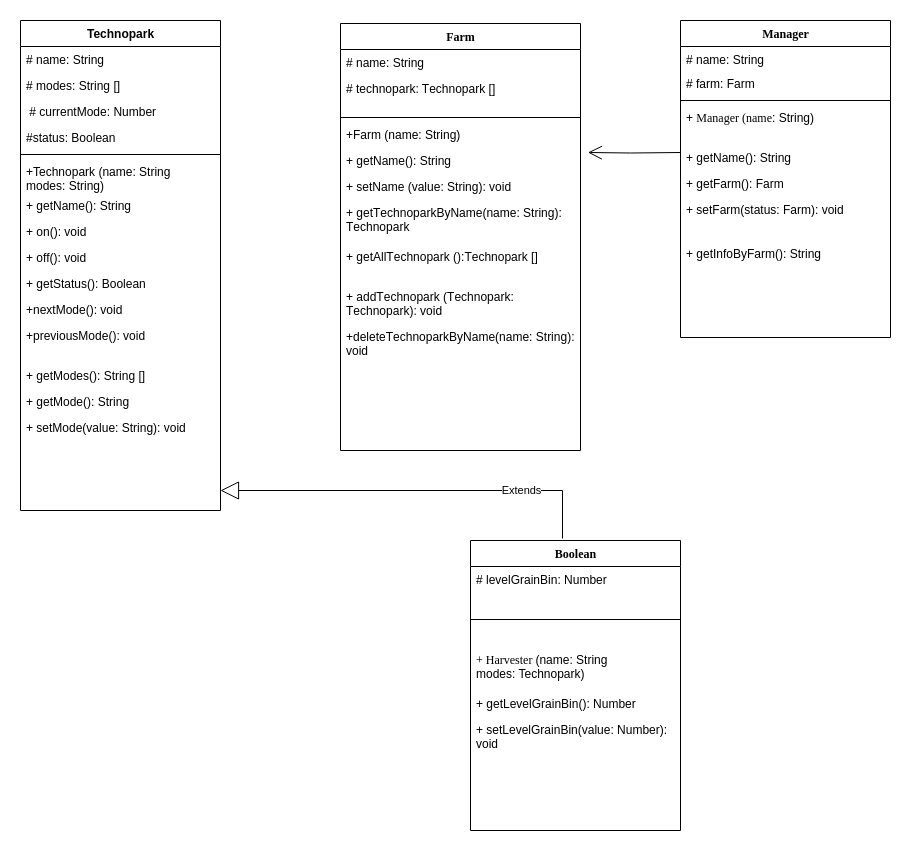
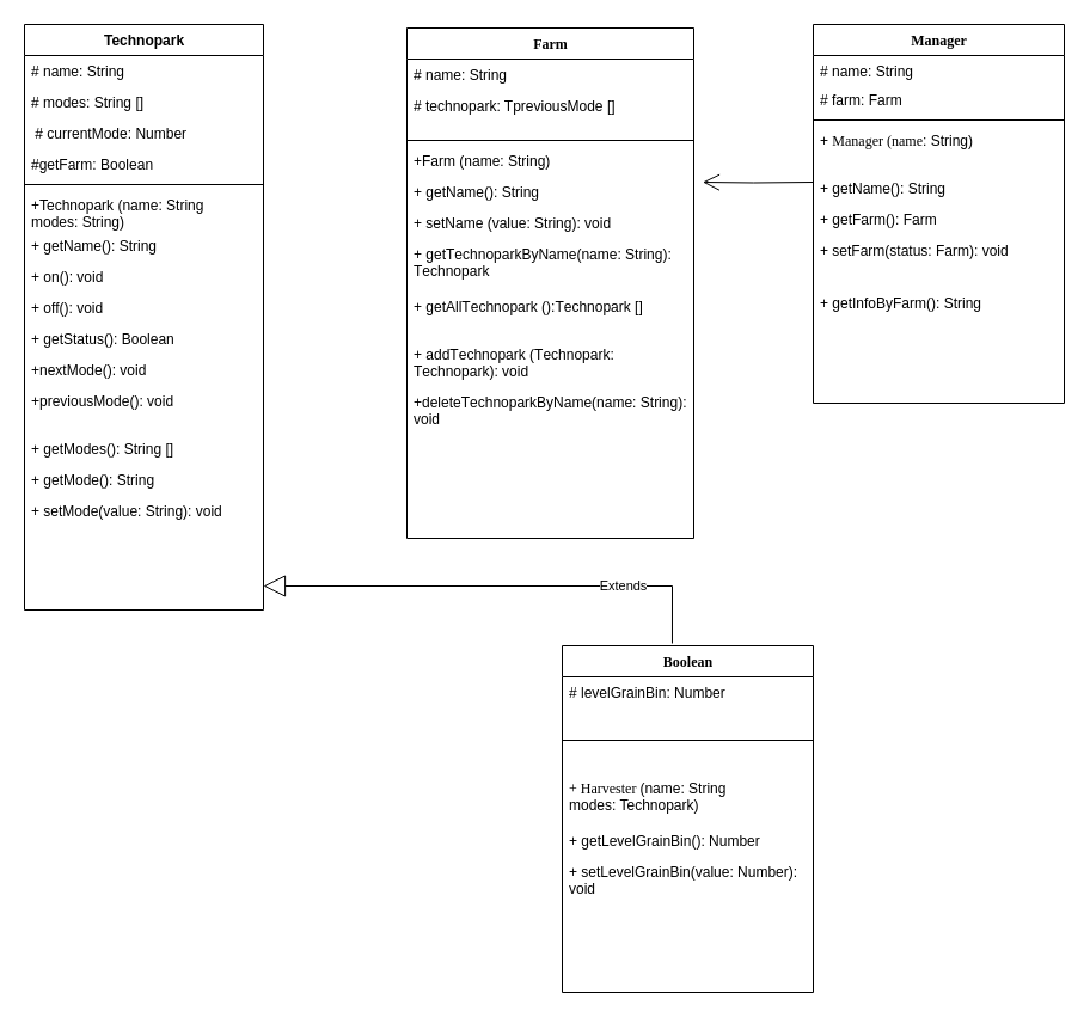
  <mxCell id="0" />
  <mxCell id="1" parent="0" />
  <mxCell id="2" value="&lt;div style=&quot;text-align: left&quot;&gt;&lt;font face=&quot;helvetica&quot;&gt;Technopark&lt;/font&gt;&lt;br&gt;&lt;/div&gt;" style="swimlane;html=1;fontStyle=1;align=center;verticalAlign=top;childLayout=stackLayout;horizontal=1;startSize=26;horizontalStack=0;resizeParent=1;resizeLast=0;collapsible=1;marginBottom=0;swimlaneFillColor=#ffffff;rounded=0;shadow=0;comic=0;labelBackgroundColor=none;strokeWidth=1;fillColor=none;fontFamily=Verdana;fontSize=12" parent="1" vertex="1"><mxGeometry x="20" y="20" width="200" height="490" as="geometry" /></mxCell>
  <mxCell id="3" value="# name: String" style="text;html=1;strokeColor=none;fillColor=none;align=left;verticalAlign=top;spacingLeft=4;spacingRight=4;whiteSpace=wrap;overflow=hidden;rotatable=0;points=[[0,0.5],[1,0.5]];portConstraint=eastwest;" parent="2" vertex="1"><mxGeometry y="26" width="200" height="26" as="geometry" /></mxCell>
  <mxCell id="4" value="# modes: String []" style="text;html=1;strokeColor=none;fillColor=none;align=left;verticalAlign=top;spacingLeft=4;spacingRight=4;whiteSpace=wrap;overflow=hidden;rotatable=0;points=[[0,0.5],[1,0.5]];portConstraint=eastwest;" parent="2" vertex="1"><mxGeometry y="52" width="200" height="26" as="geometry" /></mxCell>
  <mxCell id="5" value="&amp;nbsp;# currentMode: Number" style="text;html=1;strokeColor=none;fillColor=none;align=left;verticalAlign=top;spacingLeft=4;spacingRight=4;whiteSpace=wrap;overflow=hidden;rotatable=0;points=[[0,0.5],[1,0.5]];portConstraint=eastwest;" parent="2" vertex="1"><mxGeometry y="78" width="200" height="26" as="geometry" /></mxCell>
- <mxCell id="6" value="#status: Boolean" style="text;html=1;strokeColor=none;fillColor=none;align=left;verticalAlign=top;spacingLeft=4;spacingRight=4;whiteSpace=wrap;overflow=hidden;rotatable=0;points=[[0,0.5],[1,0.5]];portConstraint=eastwest;" parent="2" vertex="1"><mxGeometry y="104" width="200" height="26" as="geometry" /></mxCell>
+ <mxCell id="6" value="#getFarm: Boolean" style="text;html=1;strokeColor=none;fillColor=none;align=left;verticalAlign=top;spacingLeft=4;spacingRight=4;whiteSpace=wrap;overflow=hidden;rotatable=0;points=[[0,0.5],[1,0.5]];portConstraint=eastwest;" parent="2" vertex="1"><mxGeometry y="104" width="200" height="26" as="geometry" /></mxCell>
  <mxCell id="7" value="" style="line;html=1;strokeWidth=1;fillColor=none;align=left;verticalAlign=middle;spacingTop=-1;spacingLeft=3;spacingRight=3;rotatable=0;labelPosition=right;points=[];portConstraint=eastwest;" parent="2" vertex="1"><mxGeometry y="130" width="200" height="8" as="geometry" /></mxCell>
  <mxCell id="8" value="+&lt;span style=&quot;font-family: &amp;#34;helvetica&amp;#34;&quot;&gt;Technopark&lt;/span&gt;&amp;nbsp;(name: String&lt;br&gt;modes: String)" style="text;html=1;strokeColor=none;fillColor=none;align=left;verticalAlign=top;spacingLeft=4;spacingRight=4;whiteSpace=wrap;overflow=hidden;rotatable=0;points=[[0,0.5],[1,0.5]];portConstraint=eastwest;" parent="2" vertex="1"><mxGeometry y="138" width="200" height="34" as="geometry" /></mxCell>
  <mxCell id="9" value="+ getName(): String" style="text;html=1;strokeColor=none;fillColor=none;align=left;verticalAlign=top;spacingLeft=4;spacingRight=4;whiteSpace=wrap;overflow=hidden;rotatable=0;points=[[0,0.5],[1,0.5]];portConstraint=eastwest;" parent="2" vertex="1"><mxGeometry y="172" width="200" height="26" as="geometry" /></mxCell>
  <mxCell id="10" value="+ on(): void" style="text;html=1;strokeColor=none;fillColor=none;align=left;verticalAlign=top;spacingLeft=4;spacingRight=4;whiteSpace=wrap;overflow=hidden;rotatable=0;points=[[0,0.5],[1,0.5]];portConstraint=eastwest;" parent="2" vertex="1"><mxGeometry y="198" width="200" height="26" as="geometry" /></mxCell>
  <mxCell id="11" value="+ off(): void" style="text;html=1;strokeColor=none;fillColor=none;align=left;verticalAlign=top;spacingLeft=4;spacingRight=4;whiteSpace=wrap;overflow=hidden;rotatable=0;points=[[0,0.5],[1,0.5]];portConstraint=eastwest;" parent="2" vertex="1"><mxGeometry y="224" width="200" height="26" as="geometry" /></mxCell>
  <mxCell id="12" value="+ getStatus(): Boolean" style="text;html=1;strokeColor=none;fillColor=none;align=left;verticalAlign=top;spacingLeft=4;spacingRight=4;whiteSpace=wrap;overflow=hidden;rotatable=0;points=[[0,0.5],[1,0.5]];portConstraint=eastwest;" parent="2" vertex="1"><mxGeometry y="250" width="200" height="26" as="geometry" /></mxCell>
  <mxCell id="13" value="+nextMode(): void" style="text;html=1;strokeColor=none;fillColor=none;align=left;verticalAlign=top;spacingLeft=4;spacingRight=4;whiteSpace=wrap;overflow=hidden;rotatable=0;points=[[0,0.5],[1,0.5]];portConstraint=eastwest;" parent="2" vertex="1"><mxGeometry y="276" width="200" height="26" as="geometry" /></mxCell>
  <mxCell id="14" value="+previousMode(): void" style="text;html=1;strokeColor=none;fillColor=none;align=left;verticalAlign=top;spacingLeft=4;spacingRight=4;whiteSpace=wrap;overflow=hidden;rotatable=0;points=[[0,0.5],[1,0.5]];portConstraint=eastwest;" parent="2" vertex="1"><mxGeometry y="302" width="200" height="40" as="geometry" /></mxCell>
  <mxCell id="15" value="+ getModes(): String&amp;nbsp;[]" style="text;html=1;strokeColor=none;fillColor=none;align=left;verticalAlign=top;spacingLeft=4;spacingRight=4;whiteSpace=wrap;overflow=hidden;rotatable=0;points=[[0,0.5],[1,0.5]];portConstraint=eastwest;" parent="2" vertex="1"><mxGeometry y="342" width="200" height="26" as="geometry" /></mxCell>
  <mxCell id="16" value="+ getMode(): String" style="text;html=1;strokeColor=none;fillColor=none;align=left;verticalAlign=top;spacingLeft=4;spacingRight=4;whiteSpace=wrap;overflow=hidden;rotatable=0;points=[[0,0.5],[1,0.5]];portConstraint=eastwest;" parent="2" vertex="1"><mxGeometry y="368" width="200" height="26" as="geometry" /></mxCell>
  <mxCell id="17" value="+ setMode(value: String): void" style="text;html=1;strokeColor=none;fillColor=none;align=left;verticalAlign=top;spacingLeft=4;spacingRight=4;whiteSpace=wrap;overflow=hidden;rotatable=0;points=[[0,0.5],[1,0.5]];portConstraint=eastwest;" parent="2" vertex="1"><mxGeometry y="394" width="200" height="52" as="geometry" /></mxCell>
  <mxCell id="18" value="Farm" style="swimlane;html=1;fontStyle=1;align=center;verticalAlign=top;childLayout=stackLayout;horizontal=1;startSize=26;horizontalStack=0;resizeParent=1;resizeLast=0;collapsible=1;marginBottom=0;swimlaneFillColor=#ffffff;rounded=0;shadow=0;comic=0;labelBackgroundColor=none;strokeWidth=1;fillColor=none;fontFamily=Verdana;fontSize=12" parent="1" vertex="1"><mxGeometry x="340" y="23" width="240" height="427" as="geometry"><mxRectangle x="430" y="83" width="70" height="26" as="alternateBounds" /></mxGeometry></mxCell>
  <mxCell id="19" value="# name: String" style="text;html=1;strokeColor=none;fillColor=none;align=left;verticalAlign=top;spacingLeft=4;spacingRight=4;whiteSpace=wrap;overflow=hidden;rotatable=0;points=[[0,0.5],[1,0.5]];portConstraint=eastwest;" parent="18" vertex="1"><mxGeometry y="26" width="240" height="26" as="geometry" /></mxCell>
- <mxCell id="20" value="# t&lt;span style=&quot;font-family: &amp;#34;helvetica&amp;#34;&quot;&gt;echnopark&lt;/span&gt;: T&lt;span style=&quot;font-family: &amp;#34;helvetica&amp;#34;&quot;&gt;echnopark&amp;nbsp;&lt;/span&gt;[]" style="text;html=1;strokeColor=none;fillColor=none;align=left;verticalAlign=top;spacingLeft=4;spacingRight=4;whiteSpace=wrap;overflow=hidden;rotatable=0;points=[[0,0.5],[1,0.5]];portConstraint=eastwest;" parent="18" vertex="1"><mxGeometry y="52" width="240" height="38" as="geometry" /></mxCell>
+ <mxCell id="20" value="# t&lt;span style=&quot;font-family: &amp;#34;helvetica&amp;#34;&quot;&gt;echnopark&lt;/span&gt;: T&lt;span style=&quot;font-family: &amp;#34;helvetica&amp;#34;&quot;&gt;previousMode&amp;nbsp;&lt;/span&gt;[]" style="text;html=1;strokeColor=none;fillColor=none;align=left;verticalAlign=top;spacingLeft=4;spacingRight=4;whiteSpace=wrap;overflow=hidden;rotatable=0;points=[[0,0.5],[1,0.5]];portConstraint=eastwest;" parent="18" vertex="1"><mxGeometry y="52" width="240" height="38" as="geometry" /></mxCell>
  <mxCell id="21" value="" style="line;html=1;strokeWidth=1;fillColor=none;align=left;verticalAlign=middle;spacingTop=-1;spacingLeft=3;spacingRight=3;rotatable=0;labelPosition=right;points=[];portConstraint=eastwest;" parent="18" vertex="1"><mxGeometry y="90" width="240" height="8" as="geometry" /></mxCell>
  <mxCell id="22" value="+Farm (name: String)" style="text;html=1;strokeColor=none;fillColor=none;align=left;verticalAlign=top;spacingLeft=4;spacingRight=4;whiteSpace=wrap;overflow=hidden;rotatable=0;points=[[0,0.5],[1,0.5]];portConstraint=eastwest;" parent="18" vertex="1"><mxGeometry y="98" width="240" height="26" as="geometry" /></mxCell>
  <mxCell id="23" value="+ getName(): String" style="text;html=1;strokeColor=none;fillColor=none;align=left;verticalAlign=top;spacingLeft=4;spacingRight=4;whiteSpace=wrap;overflow=hidden;rotatable=0;points=[[0,0.5],[1,0.5]];portConstraint=eastwest;" parent="18" vertex="1"><mxGeometry y="124" width="240" height="26" as="geometry" /></mxCell>
  <mxCell id="24" value="+ setName (value: String): void" style="text;html=1;strokeColor=none;fillColor=none;align=left;verticalAlign=top;spacingLeft=4;spacingRight=4;whiteSpace=wrap;overflow=hidden;rotatable=0;points=[[0,0.5],[1,0.5]];portConstraint=eastwest;" parent="18" vertex="1"><mxGeometry y="150" width="240" height="26" as="geometry" /></mxCell>
  <mxCell id="25" value="+ getT&lt;span style=&quot;font-family: &amp;#34;helvetica&amp;#34;&quot;&gt;echnopark&lt;/span&gt;ByName(name: String): T&lt;span style=&quot;font-family: &amp;#34;helvetica&amp;#34;&quot;&gt;echnopark&amp;nbsp;&lt;/span&gt;" style="text;html=1;strokeColor=none;fillColor=none;align=left;verticalAlign=top;spacingLeft=4;spacingRight=4;whiteSpace=wrap;overflow=hidden;rotatable=0;points=[[0,0.5],[1,0.5]];portConstraint=eastwest;" parent="18" vertex="1"><mxGeometry y="176" width="240" height="44" as="geometry" /></mxCell>
  <mxCell id="26" value="+ getAllT&lt;span style=&quot;font-family: &amp;#34;helvetica&amp;#34;&quot;&gt;echnopark&amp;nbsp;&lt;/span&gt;():T&lt;span style=&quot;font-family: &amp;#34;helvetica&amp;#34;&quot;&gt;echnopark&amp;nbsp;&lt;/span&gt;[]" style="text;html=1;strokeColor=none;fillColor=none;align=left;verticalAlign=top;spacingLeft=4;spacingRight=4;whiteSpace=wrap;overflow=hidden;rotatable=0;points=[[0,0.5],[1,0.5]];portConstraint=eastwest;" parent="18" vertex="1"><mxGeometry y="220" width="240" height="40" as="geometry" /></mxCell>
  <mxCell id="27" value="+ addT&lt;span style=&quot;font-family: &amp;#34;helvetica&amp;#34;&quot;&gt;echnopark&amp;nbsp;&lt;/span&gt;(T&lt;span style=&quot;font-family: &amp;#34;helvetica&amp;#34;&quot;&gt;echnopark: &lt;/span&gt;T&lt;span style=&quot;font-family: &amp;#34;helvetica&amp;#34;&quot;&gt;echnopark&lt;/span&gt;): void" style="text;html=1;strokeColor=none;fillColor=none;align=left;verticalAlign=top;spacingLeft=4;spacingRight=4;whiteSpace=wrap;overflow=hidden;rotatable=0;points=[[0,0.5],[1,0.5]];portConstraint=eastwest;" parent="18" vertex="1"><mxGeometry y="260" width="240" height="40" as="geometry" /></mxCell>
  <mxCell id="28" value="+deleteT&lt;span style=&quot;font-family: &amp;#34;helvetica&amp;#34;&quot;&gt;echnopark&lt;/span&gt;ByName(name: String): void" style="text;html=1;strokeColor=none;fillColor=none;align=left;verticalAlign=top;spacingLeft=4;spacingRight=4;whiteSpace=wrap;overflow=hidden;rotatable=0;points=[[0,0.5],[1,0.5]];portConstraint=eastwest;" parent="18" vertex="1"><mxGeometry y="300" width="240" height="40" as="geometry" /></mxCell>
  <mxCell id="29" value="Manager" style="swimlane;html=1;fontStyle=1;align=center;verticalAlign=top;childLayout=stackLayout;horizontal=1;startSize=26;horizontalStack=0;resizeParent=1;resizeLast=0;collapsible=1;marginBottom=0;swimlaneFillColor=#ffffff;rounded=0;shadow=0;comic=0;labelBackgroundColor=none;strokeWidth=1;fillColor=none;fontFamily=Verdana;fontSize=12" parent="1" vertex="1"><mxGeometry x="680" y="20" width="210" height="317" as="geometry" /></mxCell>
  <mxCell id="30" value="# name: String" style="text;html=1;strokeColor=none;fillColor=none;align=left;verticalAlign=top;spacingLeft=4;spacingRight=4;whiteSpace=wrap;overflow=hidden;rotatable=0;points=[[0,0.5],[1,0.5]];portConstraint=eastwest;" parent="29" vertex="1"><mxGeometry y="26" width="210" height="24" as="geometry" /></mxCell>
  <mxCell id="31" value="# farm: Farm" style="text;html=1;strokeColor=none;fillColor=none;align=left;verticalAlign=top;spacingLeft=4;spacingRight=4;whiteSpace=wrap;overflow=hidden;rotatable=0;points=[[0,0.5],[1,0.5]];portConstraint=eastwest;" parent="29" vertex="1"><mxGeometry y="50" width="210" height="26" as="geometry" /></mxCell>
  <mxCell id="32" value="" style="line;html=1;strokeWidth=1;fillColor=none;align=left;verticalAlign=middle;spacingTop=-1;spacingLeft=3;spacingRight=3;rotatable=0;labelPosition=right;points=[];portConstraint=eastwest;" parent="29" vertex="1"><mxGeometry y="76" width="210" height="8" as="geometry" /></mxCell>
  <mxCell id="33" value="+&amp;nbsp;&lt;span style=&quot;font-family: &amp;#34;verdana&amp;#34; ; text-align: center&quot;&gt;Manager (name&lt;/span&gt;: String)" style="text;html=1;strokeColor=none;fillColor=none;align=left;verticalAlign=top;spacingLeft=4;spacingRight=4;whiteSpace=wrap;overflow=hidden;rotatable=0;points=[[0,0.5],[1,0.5]];portConstraint=eastwest;" parent="29" vertex="1"><mxGeometry y="84" width="210" height="40" as="geometry" /></mxCell>
  <mxCell id="34" value="+ getName(): String" style="text;html=1;strokeColor=none;fillColor=none;align=left;verticalAlign=top;spacingLeft=4;spacingRight=4;whiteSpace=wrap;overflow=hidden;rotatable=0;points=[[0,0.5],[1,0.5]];portConstraint=eastwest;" parent="29" vertex="1"><mxGeometry y="124" width="210" height="26" as="geometry" /></mxCell>
  <mxCell id="35" value="+ getFarm(): Farm" style="text;html=1;strokeColor=none;fillColor=none;align=left;verticalAlign=top;spacingLeft=4;spacingRight=4;whiteSpace=wrap;overflow=hidden;rotatable=0;points=[[0,0.5],[1,0.5]];portConstraint=eastwest;" parent="29" vertex="1"><mxGeometry y="150" width="210" height="26" as="geometry" /></mxCell>
  <mxCell id="36" value="+ setFarm(status: Farm): void" style="text;html=1;strokeColor=none;fillColor=none;align=left;verticalAlign=top;spacingLeft=4;spacingRight=4;whiteSpace=wrap;overflow=hidden;rotatable=0;points=[[0,0.5],[1,0.5]];portConstraint=eastwest;" parent="29" vertex="1"><mxGeometry y="176" width="210" height="44" as="geometry" /></mxCell>
  <mxCell id="37" value="+ getInfoByFarm(): String" style="text;html=1;strokeColor=none;fillColor=none;align=left;verticalAlign=top;spacingLeft=4;spacingRight=4;whiteSpace=wrap;overflow=hidden;rotatable=0;points=[[0,0.5],[1,0.5]];portConstraint=eastwest;" parent="29" vertex="1"><mxGeometry y="220" width="210" height="44" as="geometry" /></mxCell>
  <mxCell id="38" value="Boolean" style="swimlane;html=1;fontStyle=1;align=center;verticalAlign=top;childLayout=stackLayout;horizontal=1;startSize=26;horizontalStack=0;resizeParent=1;resizeLast=0;collapsible=1;marginBottom=0;swimlaneFillColor=#ffffff;rounded=0;shadow=0;comic=0;labelBackgroundColor=none;strokeWidth=1;fillColor=none;fontFamily=Verdana;fontSize=12" parent="1" vertex="1"><mxGeometry x="470" y="540" width="210" height="290" as="geometry" /></mxCell>
  <mxCell id="39" value="# levelGrainBin: Number" style="text;html=1;strokeColor=none;fillColor=none;align=left;verticalAlign=top;spacingLeft=4;spacingRight=4;whiteSpace=wrap;overflow=hidden;rotatable=0;points=[[0,0.5],[1,0.5]];portConstraint=eastwest;" parent="38" vertex="1"><mxGeometry y="26" width="210" height="26" as="geometry" /></mxCell>
  <mxCell id="40" value="" style="line;html=1;strokeWidth=1;fillColor=none;align=left;verticalAlign=middle;spacingTop=-1;spacingLeft=3;spacingRight=3;rotatable=0;labelPosition=right;points=[];portConstraint=eastwest;" parent="38" vertex="1"><mxGeometry y="52" width="210" height="54" as="geometry" /></mxCell>
  <mxCell id="41" value="&lt;span style=&quot;font-family: &amp;#34;verdana&amp;#34; ; text-align: center&quot;&gt;+ Harvester&amp;nbsp;&lt;/span&gt;(name: String&lt;br&gt;modes: Technopark)" style="text;html=1;strokeColor=none;fillColor=none;align=left;verticalAlign=top;spacingLeft=4;spacingRight=4;whiteSpace=wrap;overflow=hidden;rotatable=0;points=[[0,0.5],[1,0.5]];portConstraint=eastwest;" parent="38" vertex="1"><mxGeometry y="106" width="210" height="44" as="geometry" /></mxCell>
  <mxCell id="42" value="+ getLevelGrainBin(): Number" style="text;html=1;strokeColor=none;fillColor=none;align=left;verticalAlign=top;spacingLeft=4;spacingRight=4;whiteSpace=wrap;overflow=hidden;rotatable=0;points=[[0,0.5],[1,0.5]];portConstraint=eastwest;" parent="38" vertex="1"><mxGeometry y="150" width="210" height="26" as="geometry" /></mxCell>
  <mxCell id="43" value="+ setLevelGrainBin(value: Number): void" style="text;html=1;strokeColor=none;fillColor=none;align=left;verticalAlign=top;spacingLeft=4;spacingRight=4;whiteSpace=wrap;overflow=hidden;rotatable=0;points=[[0,0.5],[1,0.5]];portConstraint=eastwest;" parent="38" vertex="1"><mxGeometry y="176" width="210" height="30" as="geometry" /></mxCell>
  <mxCell id="44" value="" style="endArrow=open;endFill=1;endSize=12;html=1;rounded=0;edgeStyle=orthogonalEdgeStyle;entryX=1.031;entryY=0.192;entryDx=0;entryDy=0;entryPerimeter=0;" parent="1" target="23" edge="1"><mxGeometry width="160" relative="1" as="geometry"><mxPoint x="680" y="152" as="sourcePoint" /><mxPoint x="600" y="220" as="targetPoint" /></mxGeometry></mxCell>
  <mxCell id="45" value="Extends" style="endArrow=block;endSize=16;endFill=0;html=1;rounded=0;edgeStyle=orthogonalEdgeStyle;exitX=0.438;exitY=-0.007;exitDx=0;exitDy=0;exitPerimeter=0;" parent="1" source="38" edge="1"><mxGeometry x="-0.544" width="160" relative="1" as="geometry"><mxPoint x="540" y="530" as="sourcePoint" /><mxPoint x="220" y="490" as="targetPoint" /><Array as="points"><mxPoint x="540" y="490" /><mxPoint x="120" y="490" /></Array><mxPoint as="offset" /></mxGeometry></mxCell>
